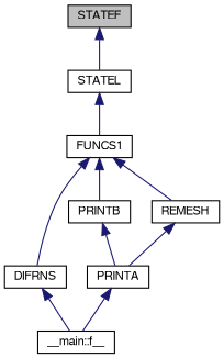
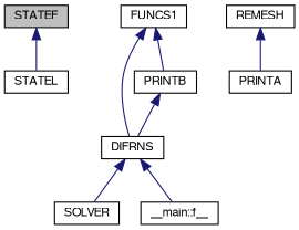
  digraph {
    rankdir=TB
    node [color=black fillcolor=white fontname=FreeSans fontsize=10 shape=record style=filled]
    edge [color=midnightblue dir=back fontname=FreeSans fontsize=10 labelfontname=FreeSans labelfontsize=10 style=solid]
    n1 [fillcolor=grey75 fontcolor=black height=0.2 label=STATEF width=0.4]
    n2 [height=0.2 label=STATEL width=0.4]
    n3 [height=0.2 label=FUNCS1 width=0.4]
    n4 [height=0.2 label=DIFRNS width=0.4]
    n5 [height=0.2 label=PRINTB width=0.4]
    n6 [height=0.2 label=REMESH width=0.4]
+   n7 [height=0.2 label=SOLVER width=0.4]
    n8 [height=0.2 label="__main::f__" width=0.4]
    n9 [height=0.2 label=PRINTA width=0.4]
    n1 -> n2
-   n2 -> n3
    n3 -> n4
    n3 -> n5
-   n3 -> n6
+   n4 -> n7
    n4 -> n8
-   n5 -> n9
+   n5 -> n4
    n6 -> n9
-   n9 -> n8
  }
